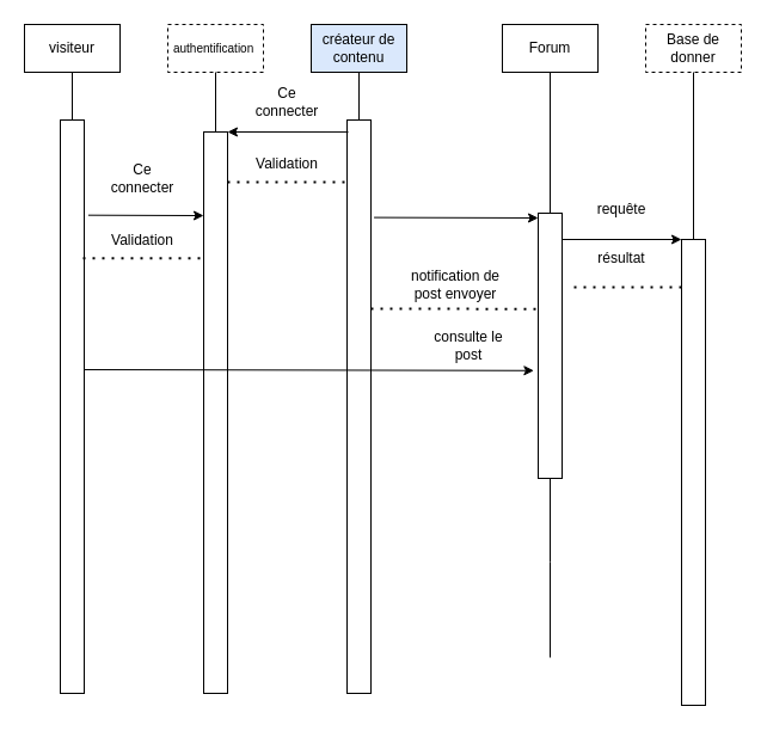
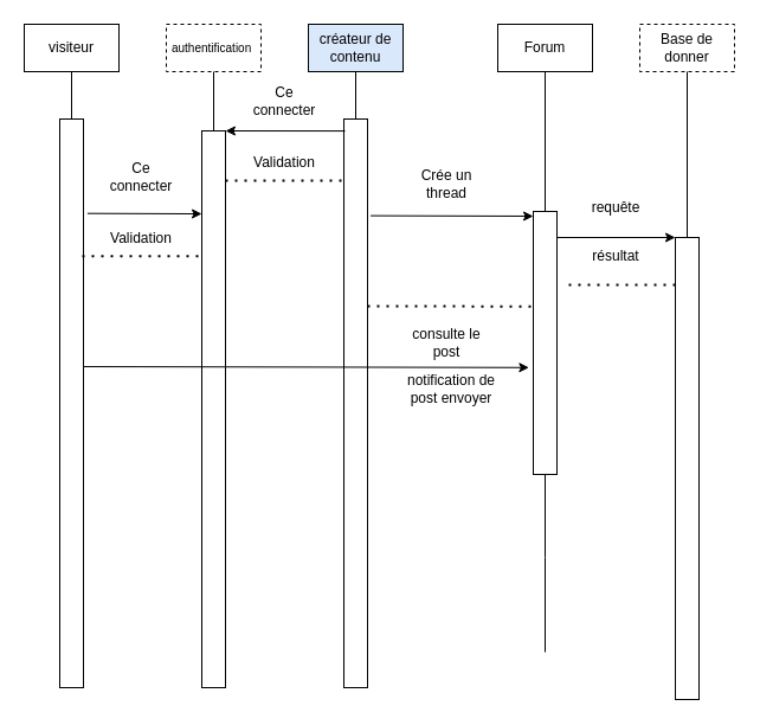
  <mxCell id="0" />
  <mxCell id="1" parent="0" />
  <mxCell id="2" value="créateur de contenu" style="rounded=0;whiteSpace=wrap;html=1;fillColor=#dae8fc;" vertex="1" parent="1"><mxGeometry x="260" y="20" width="80" height="40" as="geometry" /></mxCell>
  <mxCell id="3" value="&lt;font style=&quot;font-size: 10px;&quot;&gt;authentification&amp;nbsp;&lt;/font&gt;" style="rounded=0;whiteSpace=wrap;html=1;dashed=1;" vertex="1" parent="1"><mxGeometry x="140" y="20" width="80" height="40" as="geometry" /></mxCell>
  <mxCell id="4" value="Base de donner" style="rounded=0;whiteSpace=wrap;html=1;dashed=1;" vertex="1" parent="1"><mxGeometry x="540" y="20" width="80" height="40" as="geometry" /></mxCell>
  <mxCell id="5" value="" style="endArrow=none;html=1;rounded=0;entryX=0.5;entryY=1;entryDx=0;entryDy=0;" edge="1" parent="1" target="2"><mxGeometry width="50" height="50" relative="1" as="geometry"><mxPoint x="300" y="100" as="sourcePoint" /><mxPoint x="330" y="110" as="targetPoint" /></mxGeometry></mxCell>
  <mxCell id="6" value="" style="endArrow=none;html=1;rounded=0;entryX=0.5;entryY=1;entryDx=0;entryDy=0;" edge="1" parent="1" target="3"><mxGeometry width="50" height="50" relative="1" as="geometry"><mxPoint x="180" y="120" as="sourcePoint" /><mxPoint x="220" y="70" as="targetPoint" /></mxGeometry></mxCell>
  <mxCell id="7" value="" style="rounded=0;whiteSpace=wrap;html=1;" vertex="1" parent="1"><mxGeometry x="290" y="100" width="20" height="480" as="geometry" /></mxCell>
  <mxCell id="8" value="" style="endArrow=classic;html=1;rounded=0;entryX=1;entryY=0;entryDx=0;entryDy=0;exitX=0.052;exitY=0.021;exitDx=0;exitDy=0;exitPerimeter=0;" edge="1" parent="1" source="7" target="10"><mxGeometry width="50" height="50" relative="1" as="geometry"><mxPoint x="280" y="110" as="sourcePoint" /><mxPoint x="406" y="120" as="targetPoint" /></mxGeometry></mxCell>
  <mxCell id="9" value="Ce connecter" style="text;html=1;align=center;verticalAlign=middle;whiteSpace=wrap;rounded=0;" vertex="1" parent="1"><mxGeometry x="210" y="70" width="60" height="30" as="geometry" /></mxCell>
  <mxCell id="10" value="" style="rounded=0;whiteSpace=wrap;html=1;" vertex="1" parent="1"><mxGeometry x="170" y="110" width="20" height="470" as="geometry" /></mxCell>
  <mxCell id="11" value="Validation" style="text;html=1;align=center;verticalAlign=middle;whiteSpace=wrap;rounded=0;" vertex="1" parent="1"><mxGeometry x="203" y="122" width="74" height="30" as="geometry" /></mxCell>
  <mxCell id="12" value="" style="endArrow=classic;html=1;rounded=0;exitX=1.129;exitY=0.17;exitDx=0;exitDy=0;exitPerimeter=0;" edge="1" parent="1" source="7"><mxGeometry width="50" height="50" relative="1" as="geometry"><mxPoint x="200" y="220" as="sourcePoint" /><mxPoint x="450" y="182" as="targetPoint" /></mxGeometry></mxCell>
  <mxCell id="13" value="Forum" style="rounded=0;whiteSpace=wrap;html=1;" vertex="1" parent="1"><mxGeometry x="420" y="20" width="80" height="40" as="geometry" /></mxCell>
  <mxCell id="14" value="" style="endArrow=none;html=1;rounded=0;entryX=0.5;entryY=1;entryDx=0;entryDy=0;exitX=0.5;exitY=0;exitDx=0;exitDy=0;" edge="1" parent="1" source="32" target="13"><mxGeometry width="50" height="50" relative="1" as="geometry"><mxPoint x="430" y="180" as="sourcePoint" /><mxPoint x="480" y="130" as="targetPoint" /></mxGeometry></mxCell>
+ <mxCell id="15" value="Crée un thread" style="text;html=1;align=center;verticalAlign=middle;whiteSpace=wrap;rounded=0;" vertex="1" parent="1"><mxGeometry x="340" y="140" width="74" height="30" as="geometry" /></mxCell>
  <mxCell id="16" value="" style="endArrow=none;dashed=1;html=1;dashPattern=1 3;strokeWidth=2;rounded=0;" edge="1" parent="1"><mxGeometry width="50" height="50" relative="1" as="geometry"><mxPoint x="310" y="258" as="sourcePoint" /><mxPoint x="450" y="258.21" as="targetPoint" /></mxGeometry></mxCell>
- <mxCell id="17" value="notification de post envoyer" style="text;html=1;align=center;verticalAlign=middle;whiteSpace=wrap;rounded=0;" vertex="1" parent="1"><mxGeometry x="339" y="223" width="84" height="30" as="geometry" /></mxCell>
+ <mxCell id="17" value="notification de post envoyer" style="text;html=1;align=center;verticalAlign=middle;whiteSpace=wrap;rounded=0;" vertex="1" parent="1"><mxGeometry x="339" y="313" width="84" height="30" as="geometry" /></mxCell>
  <mxCell id="18" value="" style="endArrow=none;html=1;rounded=0;entryX=0.5;entryY=1;entryDx=0;entryDy=0;" edge="1" parent="1" source="20" target="4"><mxGeometry width="50" height="50" relative="1" as="geometry"><mxPoint x="580" y="220" as="sourcePoint" /><mxPoint x="630" y="120" as="targetPoint" /></mxGeometry></mxCell>
  <mxCell id="19" value="" style="endArrow=none;html=1;rounded=0;entryX=0.5;entryY=1;entryDx=0;entryDy=0;" edge="1" parent="1" target="20"><mxGeometry width="50" height="50" relative="1" as="geometry"><mxPoint x="580" y="220" as="sourcePoint" /><mxPoint x="580" y="60" as="targetPoint" /></mxGeometry></mxCell>
  <mxCell id="20" value="" style="rounded=0;whiteSpace=wrap;html=1;" vertex="1" parent="1"><mxGeometry x="570" y="200" width="20" height="390" as="geometry" /></mxCell>
  <mxCell id="21" value="requête" style="text;html=1;align=center;verticalAlign=middle;whiteSpace=wrap;rounded=0;" vertex="1" parent="1"><mxGeometry x="490" y="160" width="60" height="30" as="geometry" /></mxCell>
  <mxCell id="22" value="" style="endArrow=none;dashed=1;html=1;dashPattern=1 3;strokeWidth=2;rounded=0;" edge="1" parent="1"><mxGeometry width="50" height="50" relative="1" as="geometry"><mxPoint x="190" y="152" as="sourcePoint" /><mxPoint x="290" y="152" as="targetPoint" /></mxGeometry></mxCell>
  <mxCell id="23" value="visiteur" style="rounded=0;whiteSpace=wrap;html=1;" vertex="1" parent="1"><mxGeometry y="20" width="80" height="40" as="geometry" x="20" /></mxCell>
  <mxCell id="24" value="" style="endArrow=none;html=1;rounded=0;entryX=0.5;entryY=1;entryDx=0;entryDy=0;" edge="1" parent="1"><mxGeometry width="50" height="50" relative="1" as="geometry"><mxPoint x="60" y="100" as="sourcePoint" /><mxPoint x="60" y="60" as="targetPoint" /></mxGeometry></mxCell>
  <mxCell id="25" value="" style="rounded=0;whiteSpace=wrap;html=1;" vertex="1" parent="1"><mxGeometry x="50" y="100" width="20" height="480" as="geometry" /></mxCell>
  <mxCell id="26" value="" style="endArrow=classic;html=1;rounded=0;entryX=0;entryY=0;entryDx=0;entryDy=0;" edge="1" parent="1" target="20"><mxGeometry width="50" height="50" relative="1" as="geometry"><mxPoint x="470" y="200" as="sourcePoint" /><mxPoint x="500" y="140" as="targetPoint" /></mxGeometry></mxCell>
  <mxCell id="27" value="" style="endArrow=none;dashed=1;html=1;dashPattern=1 3;strokeWidth=2;rounded=0;" edge="1" parent="1"><mxGeometry width="50" height="50" relative="1" as="geometry"><mxPoint x="480" y="240" as="sourcePoint" /><mxPoint x="570" y="240" as="targetPoint" /></mxGeometry></mxCell>
  <mxCell id="28" value="résultat" style="text;html=1;align=center;verticalAlign=middle;whiteSpace=wrap;rounded=0;" vertex="1" parent="1"><mxGeometry x="483" y="204" width="74" height="23" as="geometry" /></mxCell>
  <mxCell id="29" style="edgeStyle=orthogonalEdgeStyle;rounded=0;orthogonalLoop=1;jettySize=auto;html=1;exitX=0.5;exitY=1;exitDx=0;exitDy=0;" edge="1" parent="1" source="32" target="32"><mxGeometry relative="1" as="geometry" /></mxCell>
  <mxCell id="30" value="" style="endArrow=none;html=1;rounded=0;entryX=0.5;entryY=1;entryDx=0;entryDy=0;exitX=0.5;exitY=0;exitDx=0;exitDy=0;" edge="1" parent="1" source="32"><mxGeometry width="50" height="50" relative="1" as="geometry"><mxPoint x="459.8" y="420" as="sourcePoint" /><mxPoint x="459.8" y="300" as="targetPoint" /></mxGeometry></mxCell>
  <mxCell id="31" value="" style="endArrow=none;html=1;rounded=0;entryX=0.5;entryY=1;entryDx=0;entryDy=0;" edge="1" parent="1" target="32"><mxGeometry width="50" height="50" relative="1" as="geometry"><mxPoint x="460" y="550" as="sourcePoint" /><mxPoint x="459.8" y="300" as="targetPoint" /><Array as="points"><mxPoint x="460" y="470" /></Array></mxGeometry></mxCell>
  <mxCell id="32" value="" style="rounded=0;whiteSpace=wrap;html=1;" vertex="1" parent="1"><mxGeometry x="450" y="178" width="20" height="222" as="geometry" /></mxCell>
  <mxCell id="33" value="" style="endArrow=classic;html=1;rounded=0;exitX=1.171;exitY=0.166;exitDx=0;exitDy=0;exitPerimeter=0;entryX=0;entryY=0.149;entryDx=0;entryDy=0;entryPerimeter=0;" edge="1" parent="1" source="25" target="10"><mxGeometry width="50" height="50" relative="1" as="geometry"><mxPoint x="170" y="173.68" as="sourcePoint" /><mxPoint x="130" y="180" as="targetPoint" /></mxGeometry></mxCell>
  <mxCell id="34" value="Ce connecter" style="text;html=1;align=center;verticalAlign=middle;whiteSpace=wrap;rounded=0;" vertex="1" parent="1"><mxGeometry x="89" y="133.68" width="60" height="30" as="geometry" /></mxCell>
  <mxCell id="35" value="Validation" style="text;html=1;align=center;verticalAlign=middle;whiteSpace=wrap;rounded=0;" vertex="1" parent="1"><mxGeometry x="82" y="185.68" width="74" height="30" as="geometry" /></mxCell>
  <mxCell id="36" value="" style="endArrow=none;dashed=1;html=1;dashPattern=1 3;strokeWidth=2;rounded=0;" edge="1" parent="1"><mxGeometry width="50" height="50" relative="1" as="geometry"><mxPoint x="69" y="215.68" as="sourcePoint" /><mxPoint x="169" y="215.68" as="targetPoint" /></mxGeometry></mxCell>
  <mxCell id="37" value="" style="endArrow=classic;html=1;rounded=0;exitX=1.129;exitY=0.17;exitDx=0;exitDy=0;exitPerimeter=0;entryX=-0.182;entryY=0.418;entryDx=0;entryDy=0;entryPerimeter=0;" edge="1" parent="1"><mxGeometry width="50" height="50" relative="1" as="geometry"><mxPoint x="70" y="309" as="sourcePoint" /><mxPoint x="446.36" y="309.796" as="targetPoint" /></mxGeometry></mxCell>
- <mxCell id="38" value="consulte le post" style="text;html=1;align=center;verticalAlign=middle;whiteSpace=wrap;rounded=0;" vertex="1" parent="1"><mxGeometry x="362" y="274" width="60" height="30" as="geometry" /></mxCell>
+ <mxCell id="38" value="consulte le post" style="text;html=1;align=center;verticalAlign=middle;whiteSpace=wrap;rounded=0;" vertex="1" parent="1"><mxGeometry x="347" y="274" width="60" height="30" as="geometry" /></mxCell>
